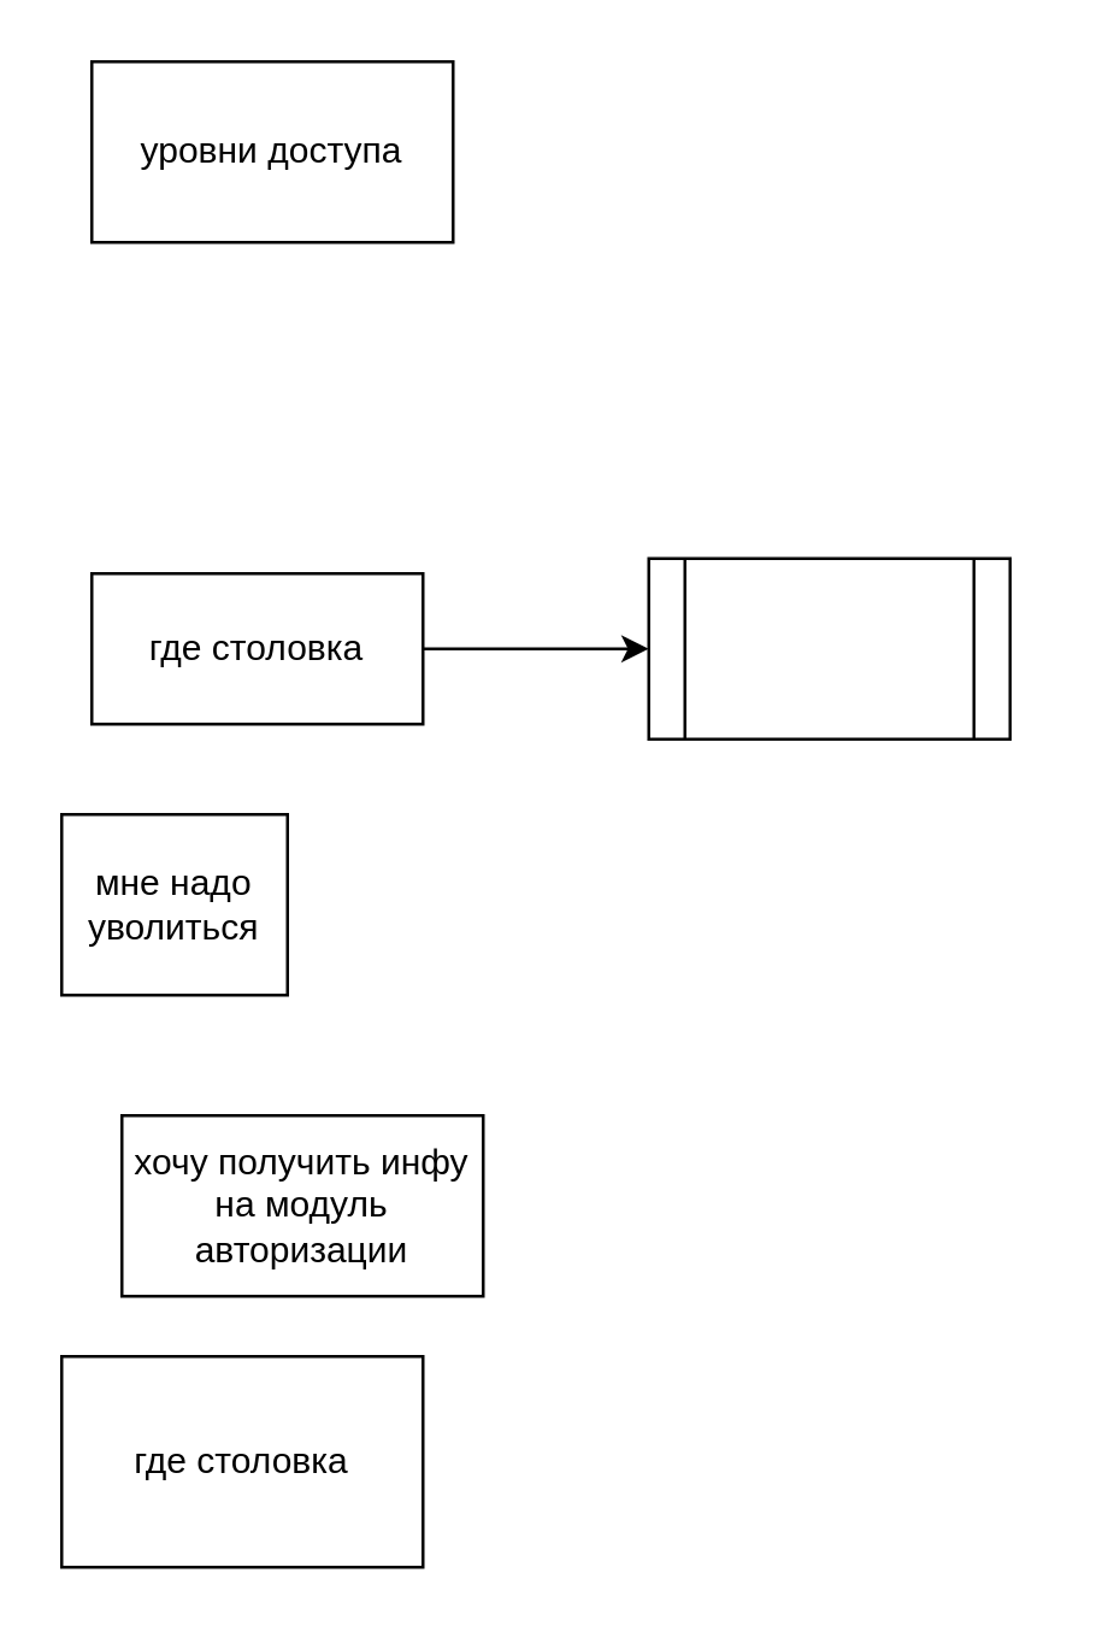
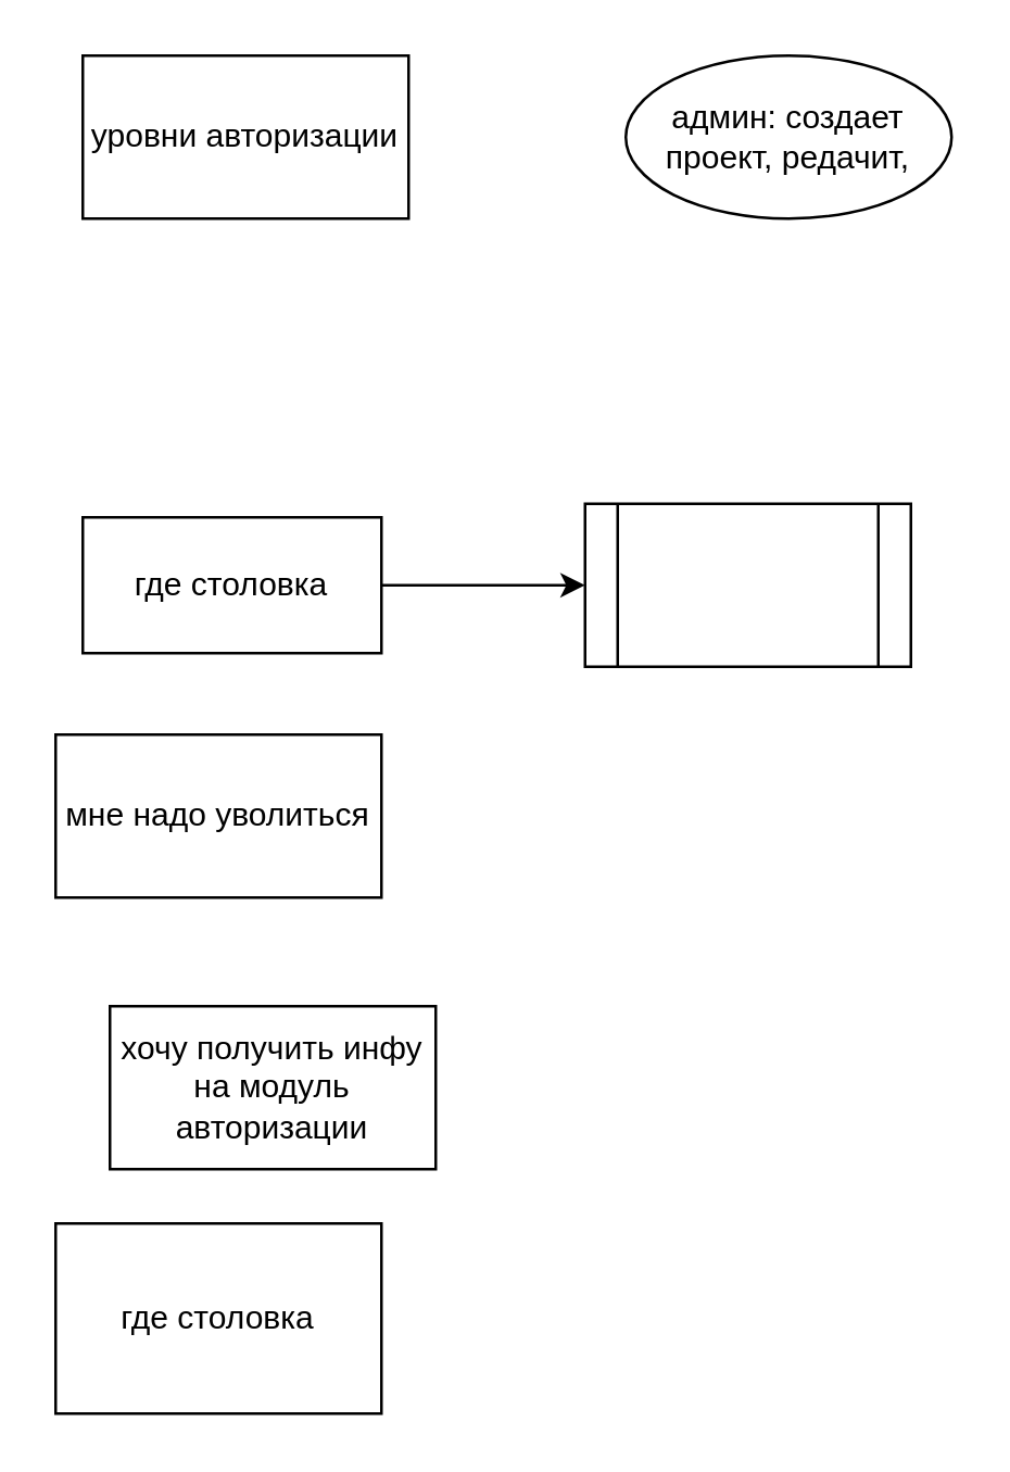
  <mxCell id="0" />
  <mxCell id="1" parent="0" />
- <mxCell id="2" value="мне надо уволиться" style="rounded=0;whiteSpace=wrap;html=1;" vertex="1" parent="1"><mxGeometry x="20" y="270" width="75" height="60" as="geometry" /></mxCell>
+ <mxCell id="2" value="мне надо уволиться" style="rounded=0;whiteSpace=wrap;html=1;" vertex="1" parent="1"><mxGeometry x="20" y="270" width="120" height="60" as="geometry" /></mxCell>
  <mxCell id="3" value="хочу получить инфу на модуль авторизации" style="rounded=0;whiteSpace=wrap;html=1;" vertex="1" parent="1"><mxGeometry x="40" y="370" width="120" height="60" as="geometry" /></mxCell>
  <mxCell id="4" value="" style="edgeStyle=orthogonalEdgeStyle;rounded=0;orthogonalLoop=1;jettySize=auto;html=1;" edge="1" parent="1" source="5" target="7"><mxGeometry relative="1" as="geometry" /></mxCell>
  <mxCell id="5" value="где столовка" style="rounded=0;whiteSpace=wrap;html=1;" vertex="1" parent="1"><mxGeometry x="30" y="190" width="110" height="50" as="geometry" /></mxCell>
  <mxCell id="6" value="где столовка" style="rounded=0;whiteSpace=wrap;html=1;" vertex="1" parent="1"><mxGeometry x="20" y="450" width="120" height="70" as="geometry" /></mxCell>
  <mxCell id="7" value="" style="shape=process;whiteSpace=wrap;html=1;backgroundOutline=1;rounded=0;" vertex="1" parent="1"><mxGeometry x="215" y="185" width="120" height="60" as="geometry" /></mxCell>
- <mxCell id="8" value="уровни доступа" style="rounded=0;whiteSpace=wrap;html=1;" vertex="1" parent="1"><mxGeometry x="30" y="20" width="120" height="60" as="geometry" /></mxCell>
+ <mxCell id="8" value="уровни авторизации" style="rounded=0;whiteSpace=wrap;html=1;" vertex="1" parent="1"><mxGeometry x="30" y="20" width="120" height="60" as="geometry" /></mxCell>
+ <mxCell id="9" value="админ: создает проект, редачит," style="ellipse;whiteSpace=wrap;html=1;rounded=0;" vertex="1" parent="1"><mxGeometry x="230" y="20" width="120" height="60" as="geometry" /></mxCell>
